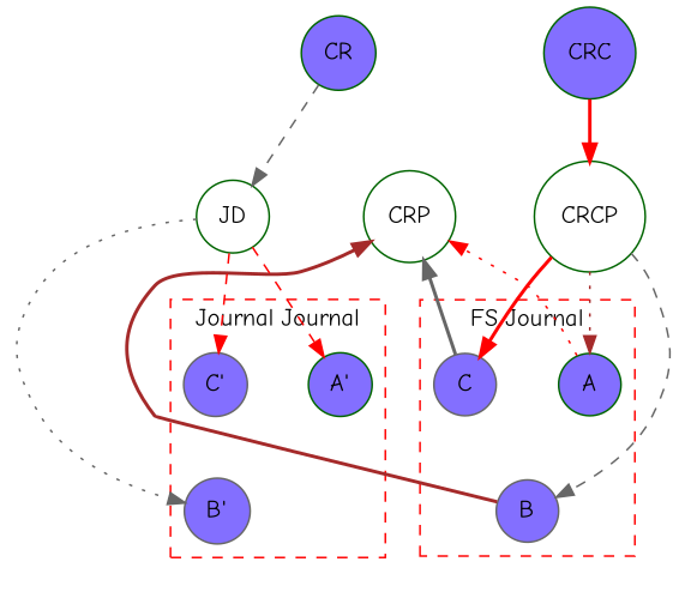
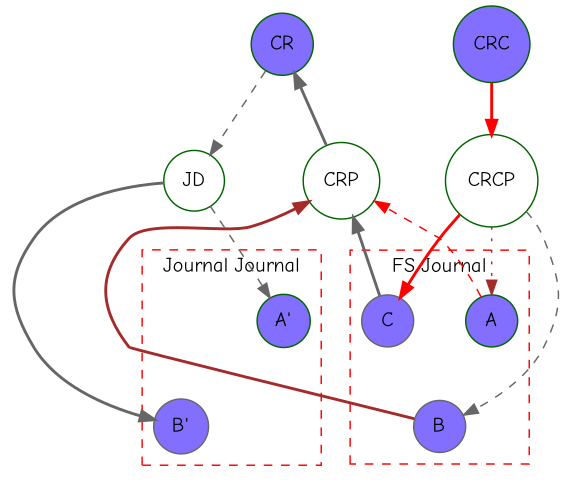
  digraph {
    fontname="Comic Neue"
    nodesep=0.5
    rankdir=TB
    ranksep=0.5
    node [color=darkgreen fillcolor=slateblue1 fontname="Comic Neue" shape=circle style=filled]
    edge [fontname="Comic Neue" style=bold color=red]
    n1 [label=A]
    n2 [color=gray40 label=B]
    n3 [color=gray40 label=C]
    n4 [label="A'"]
    n5 [color=gray40 label="B'"]
-   n6 [color=gray40 label="C'"]
    n7 [label=CR]
    n8 [label=CRC]
    JD [fillcolor="" style=""]
    CRP [fillcolor="" style=""]
    CRCP [fillcolor="" style=""]
    subgraph cluster_1 {
      rank=sink
      style=invis
      subgraph cluster_2 {
        color=red
        label="FS Journal"
        rank=sink
        style=dashed
        n1
        n2
        n3
      }
      subgraph cluster_3 {
        color=red
        label="Journal Journal"
        rank=sink
        style=dashed
        n4
        n5
-       n6
      }
    }
    subgraph sub_4 {
      rank=source
      n7
      n8
    }
    subgraph sub_5 {
      rank=same
      JD
      CRP
      CRCP
    }
    n1 -> n2 [style=invis color=""]
-   n1 -> CRP [style=dotted]
+   n1 -> CRP [style=dashed]
    n2 -> CRP [color=brown]
    n3 -> n2 [style=invis color=""]
    n3 -> CRP [color=gray40]
    n4 -> n5 [style=invis color=""]
-   n6 -> n5 [style=invis color=""]
    n7 -> JD [color=gray40 style=dashed]
    n8 -> CRCP
-   JD -> n4 [style=dashed]
-   JD -> n5 [color=gray40 style=dotted]
-   JD -> n6 [style=dashed]
+   JD -> n4 [color=gray40 style=dashed]
+   JD -> n5 [color=gray40]
+   CRP -> n7 [color=gray40]
    CRCP -> n1 [color=brown style=dotted]
    CRCP -> n2 [color=gray40 style=dashed]
    CRCP -> n3
  }
